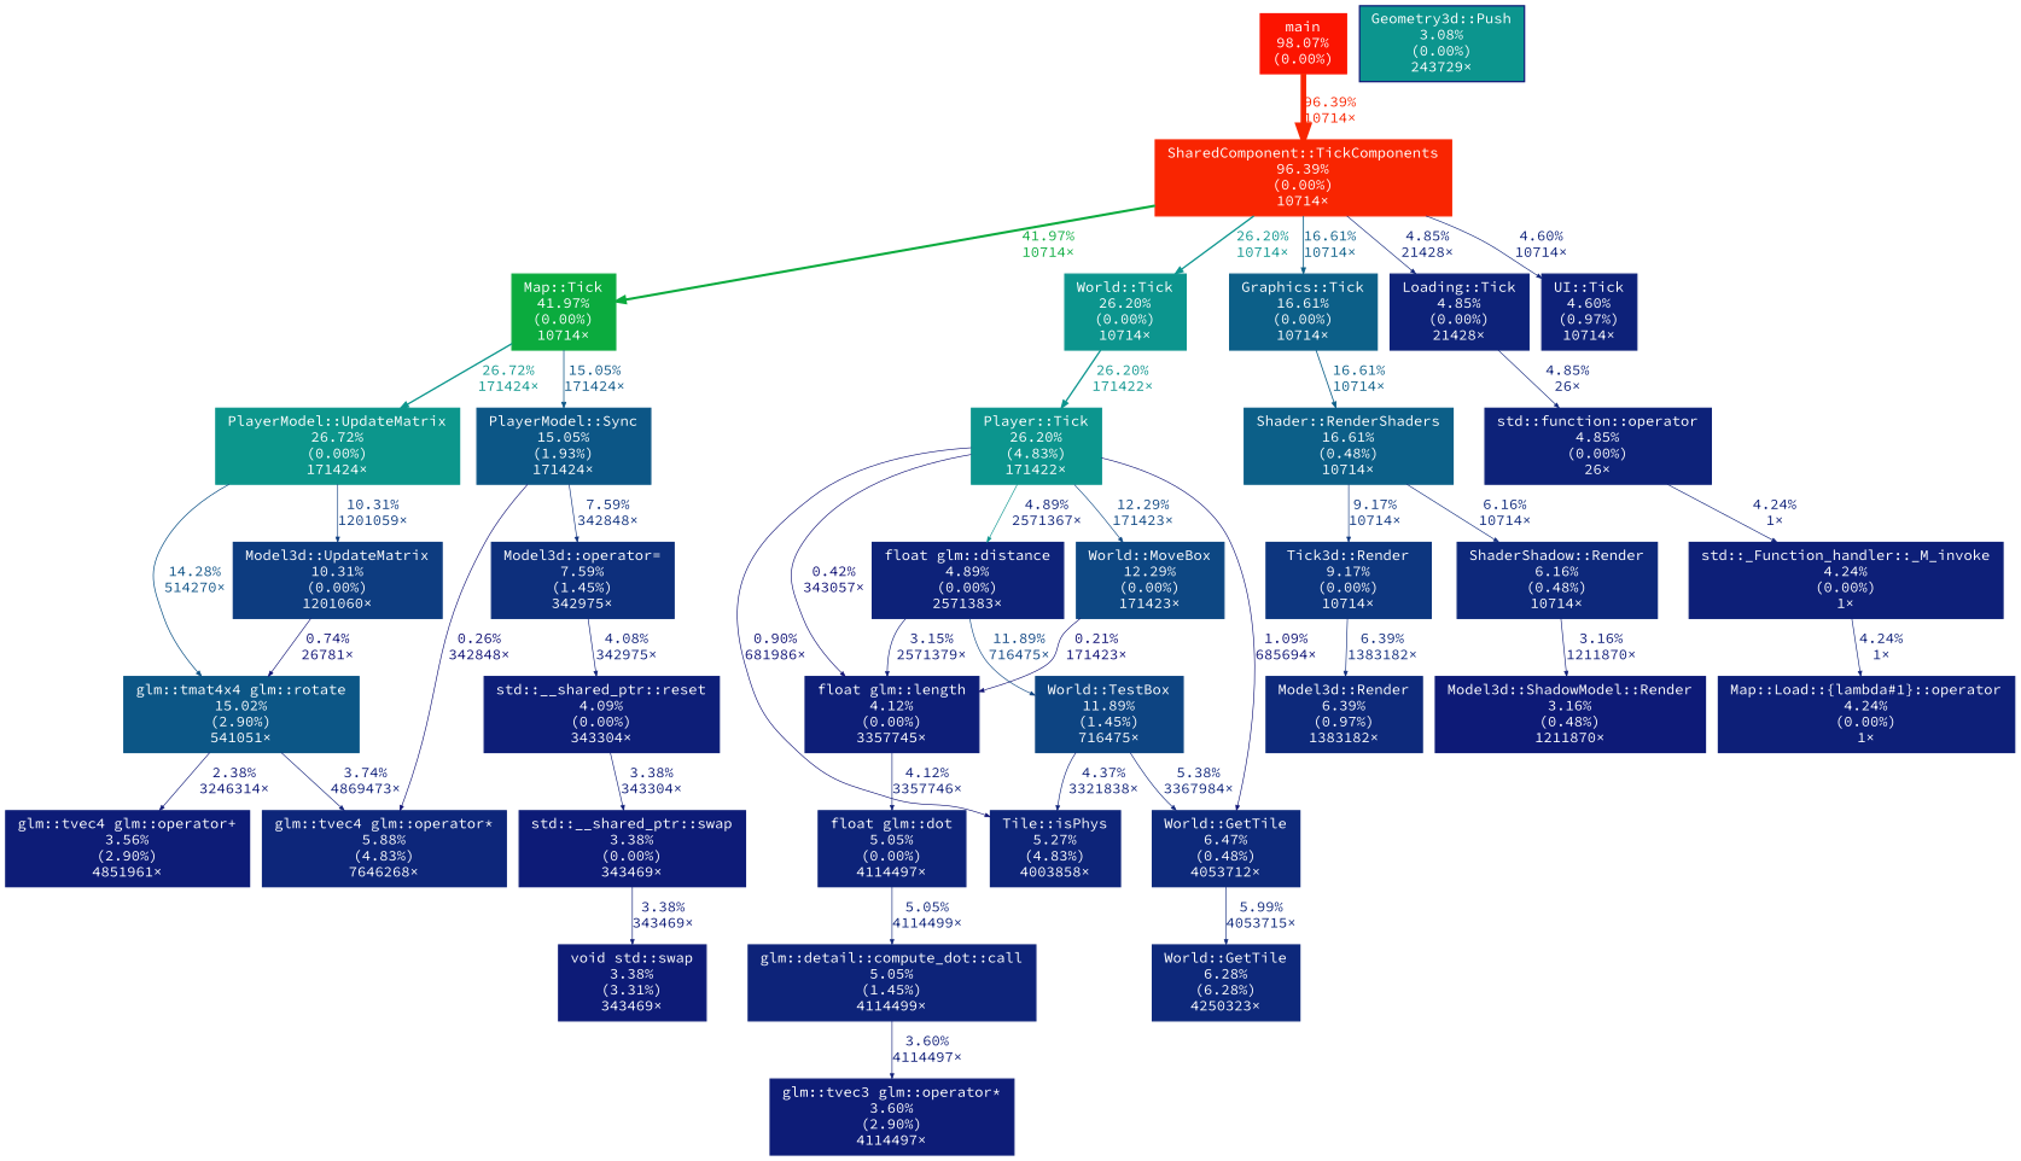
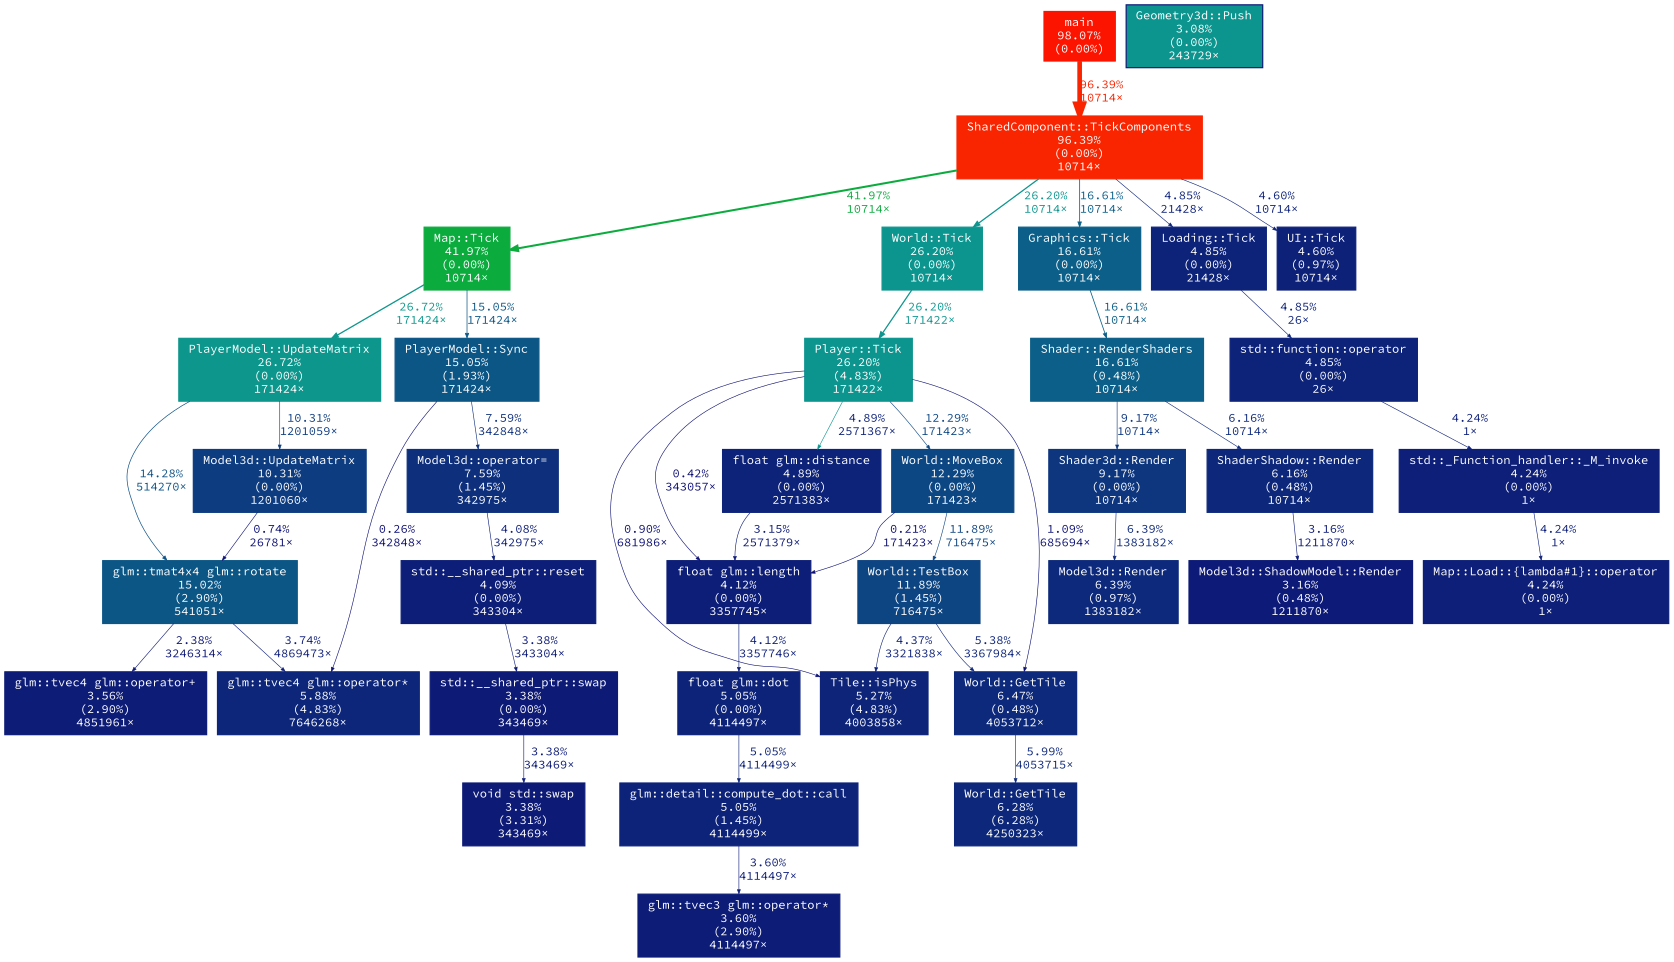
  digraph {
    fontname="Source Code Pro"
    nodesep=0.125
    ranksep=0.25
    node [color="#0d2279" fontcolor="#ffffff" fontname="Source Code Pro" fontsize=10.00 shape=box style=filled]
    edge [arrowsize=0.35 color="#0c958e" fontcolor="#0d2279" fontname="Source Code Pro" fontsize=10.00 labeldistance=0.50 penwidth=0.50]
    n1 [color="#fc1400" height=0 label="main\n98.07%\n(0.00%)" width=0]
    n2 [color="#f92501" height=0 label="SharedComponent::TickComponents\n96.39%\n(0.00%)\n10714×" width=0]
    n3 [color="#0bab3e" height=0 label="Map::Tick\n41.97%\n(0.00%)\n10714×" width=0]
    n4 [color="#0c958e" height=0 label="World::Tick\n26.20%\n(0.00%)\n10714×" width=0]
    n5 [color="#0c5f88" height=0 label="Graphics::Tick\n16.61%\n(0.00%)\n10714×" width=0]
    n6 [height=0 label="Loading::Tick\n4.85%\n(0.00%)\n21428×" width=0]
    n7 [color="#0d2179" height=0 label="UI::Tick\n4.60%\n(0.97%)\n10714×" width=0]
    n8 [color="#0c968c" height=0 label="PlayerModel::UpdateMatrix\n26.72%\n(0.00%)\n171424×" width=0]
    n9 [color="#0c5686" height=0 label="PlayerModel::Sync\n15.05%\n(1.93%)\n171424×" width=0]
    n10 [color="#0c958e" height=0 label="Player::Tick\n26.20%\n(4.83%)\n171422×" width=0]
    n11 [color="#0c5f88" height=0 label="Shader::RenderShaders\n16.61%\n(0.48%)\n10714×" width=0]
    n12 [height=0 label="std::function::operator\n4.85%\n(0.00%)\n26×" width=0]
    n13 [color="#0c5686" height=0 label="glm::tmat4x4 glm::rotate\n15.02%\n(2.90%)\n541051×" width=0]
    n14 [color="#0d3c80" height=0 label="Model3d::UpdateMatrix\n10.31%\n(0.00%)\n1201060×" width=0]
    n15 [color="#0d267a" height=0 label="glm::tvec4 glm::operator*\n5.88%\n(4.83%)\n7646268×" width=0]
    n16 [color="#0d2f7c" height=0 label="Model3d::operator=\n7.59%\n(1.45%)\n342975×" width=0]
    n17 [color="#0d4783" height=0 label="World::MoveBox\n12.29%\n(0.00%)\n171423×" width=0]
    n18 [color="#0d297b" height=0 label="World::GetTile\n6.47%\n(0.48%)\n4053712×" width=0]
    n19 [color="#0d2479" height=0 label="Tile::isPhys\n5.27%\n(4.83%)\n4003858×" width=0]
    n20 [height=0 label="float glm::distance\n4.89%\n(0.00%)\n2571383×" width=0]
    n21 [color="#0d1e78" height=0 label="float glm::length\n4.12%\n(0.00%)\n3357745×" width=0]
-   n22 [color="#0d367f" height=0 label="Tick3d::Render\n9.17%\n(0.00%)\n10714×" width=0]
+   n22 [color="#0d367f" height=0 label="Shader3d::Render\n9.17%\n(0.00%)\n10714×" width=0]
    n23 [color="#0d287b" height=0 label="ShaderShadow::Render\n6.16%\n(0.48%)\n10714×" width=0]
    n24 [color="#0d1f78" height=0 label="std::_Function_handler::_M_invoke\n4.24%\n(0.00%)\n1×" width=0]
    n25 [color="#0d1c77" height=0 label="glm::tvec4 glm::operator+\n3.56%\n(2.90%)\n4851961×" width=0]
    n26 [color="#0d1e78" height=0 label="std::__shared_ptr::reset\n4.09%\n(0.00%)\n343304×" width=0]
    n27 [color="#0d4482" height=0 label="World::TestBox\n11.89%\n(1.45%)\n716475×" width=0]
    n28 [color="#0d287b" height=0 label="World::GetTile\n6.28%\n(6.28%)\n4250323×" width=0]
    n29 [color="#0d2379" height=0 label="float glm::dot\n5.05%\n(0.00%)\n4114497×" width=0]
    n30 [color="#0d2379" height=0 label="glm::detail::compute_dot::call\n5.05%\n(1.45%)\n4114499×" width=0]
    n31 [color="#0d297b" height=0 label="Model3d::Render\n6.39%\n(0.97%)\n1383182×" width=0]
    n32 [color="#0d1a77" height=0 label="Model3d::ShadowModel::Render\n3.16%\n(0.48%)\n1211870×" width=0]
    n33 [color="#0d1b77" height=0 label="std::__shared_ptr::swap\n3.38%\n(0.00%)\n343469×" width=0]
    n34 [color="#0d1b77" height=0 label="void std::swap\n3.38%\n(3.31%)\n343469×" width=0]
    n35 [color="#0d1c77" height=0 label="glm::tvec3 glm::operator*\n3.60%\n(2.90%)\n4114497×" width=0]
    n36 [color="#0d1f78" height=0 label="Map::Load::{lambda#1}::operator\n4.24%\n(0.00%)\n1×" width=0]
    n37 [color="#0d1a77" fillcolor="#0c958e" height=0 label="Geometry3d::Push\n3.08%\n(0.00%)\n243729×" width=0]
    n1 -> n2 [arrowsize=0.98 color="#f92501" fontcolor="#f92501" label="96.39%\n10714×" labeldistance=3.86 penwidth=3.86]
    n2 -> n3 [arrowsize=0.65 color="#0bab3e" fontcolor="#0bab3e" label="41.97%\n10714×" labeldistance=1.68 penwidth=1.68]
    n2 -> n4 [arrowsize=0.51 fontcolor="#0c958e" label="26.20%\n10714×" labeldistance=1.05 penwidth=1.05]
    n2 -> n5 [arrowsize=0.41 color="#0c5f88" fontcolor="#0c5f88" label="16.61%\n10714×" labeldistance=0.66 penwidth=0.66]
    n2 -> n6 [color="#0d2279" label="4.85%\n21428×"]
    n2 -> n7 [color="#0d2179" fontcolor="#0d2179" label="4.60%\n10714×"]
    n3 -> n8 [arrowsize=0.52 color="#0c968c" fontcolor="#0c968c" label="26.72%\n171424×" labeldistance=1.07 penwidth=1.07]
    n3 -> n9 [arrowsize=0.39 color="#0c5686" fontcolor="#0c5686" label="15.05%\n171424×" labeldistance=0.60 penwidth=0.60]
    n4 -> n10 [arrowsize=0.51 fontcolor="#0c958e" label="26.20%\n171422×" labeldistance=1.05 penwidth=1.05]
    n5 -> n11 [arrowsize=0.41 color="#0c5f88" fontcolor="#0c5f88" label="16.61%\n10714×" labeldistance=0.66 penwidth=0.66]
    n6 -> n12 [color="#0d2279" label="4.85%\n26×"]
    n8 -> n13 [arrowsize=0.38 color="#0c5185" fontcolor="#0c5185" label="14.28%\n514270×" labeldistance=0.57 penwidth=0.57]
    n8 -> n14 [color="#0d3c80" fontcolor="#0d3c80" label="10.31%\n1201059×"]
    n9 -> n15 [color="#0d0e73" fontcolor="#0d0e73" label="0.26%\n342848×"]
    n9 -> n16 [color="#0d2f7c" fontcolor="#0d2f7c" label="7.59%\n342848×"]
    n10 -> n17 [color="#0d4783" fontcolor="#0d4783" label="12.29%\n171423×"]
    n10 -> n18 [color="#0d1174" fontcolor="#0d1174" label="1.09%\n685694×"]
    n10 -> n19 [color="#0d1074" fontcolor="#0d1074" label="0.90%\n681986×"]
    n10 -> n20 [label="4.89%\n2571367×"]
    n10 -> n21 [color="#0d0e73" fontcolor="#0d0e73" label="0.42%\n343057×"]
    n11 -> n22 [color="#0d367f" fontcolor="#0d367f" label="9.17%\n10714×"]
    n11 -> n23 [color="#0d287b" fontcolor="#0d287b" label="6.16%\n10714×"]
    n12 -> n24 [color="#0d1f78" fontcolor="#0d1f78" label="4.24%\n1×"]
    n13 -> n15 [color="#0d1d78" fontcolor="#0d1d78" label="3.74%\n4869473×"]
    n13 -> n25 [color="#0d1776" fontcolor="#0d1776" label="2.38%\n3246314×"]
    n14 -> n13 [color="#0d1074" fontcolor="#0d1074" label="0.74%\n26781×"]
    n16 -> n26 [color="#0d1e78" fontcolor="#0d1e78" label="4.08%\n342975×"]
    n17 -> n21 [color="#0d0e73" fontcolor="#0d0e73" label="0.21%\n171423×"]
-   n20 -> n27 [color="#0d4482" fontcolor="#0d4482" label="11.89%\n716475×"]
+   n17 -> n27 [color="#0d4482" fontcolor="#0d4482" label="11.89%\n716475×"]
    n18 -> n28 [color="#0d277a" fontcolor="#0d277a" label="5.99%\n4053715×"]
    n20 -> n21 [color="#0d1a77" fontcolor="#0d1a77" label="3.15%\n2571379×"]
    n21 -> n29 [color="#0d1e78" fontcolor="#0d1e78" label="4.12%\n3357746×"]
    n22 -> n31 [color="#0d297b" fontcolor="#0d297b" label="6.39%\n1383182×"]
    n23 -> n32 [color="#0d1a77" fontcolor="#0d1a77" label="3.16%\n1211870×"]
    n24 -> n36 [color="#0d1f78" fontcolor="#0d1f78" label="4.24%\n1×"]
    n26 -> n33 [color="#0d1b77" fontcolor="#0d1b77" label="3.38%\n343304×"]
    n27 -> n18 [color="#0d247a" fontcolor="#0d247a" label="5.38%\n3367984×"]
    n27 -> n19 [color="#0d2078" fontcolor="#0d2078" label="4.37%\n3321838×"]
    n29 -> n30 [color="#0d2379" fontcolor="#0d2379" label="5.05%\n4114499×"]
    n30 -> n35 [color="#0d1c77" fontcolor="#0d1c77" label="3.60%\n4114497×"]
    n33 -> n34 [color="#0d1b77" fontcolor="#0d1b77" label="3.38%\n343469×"]
  }
